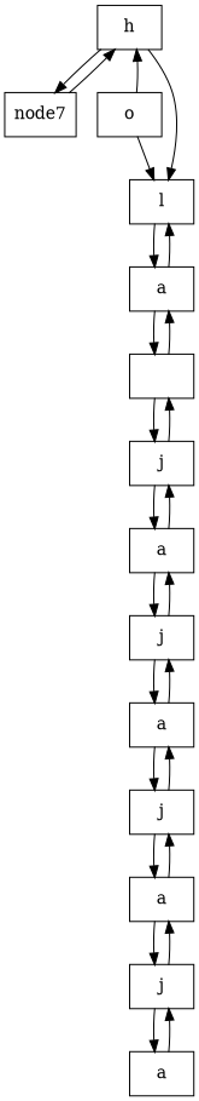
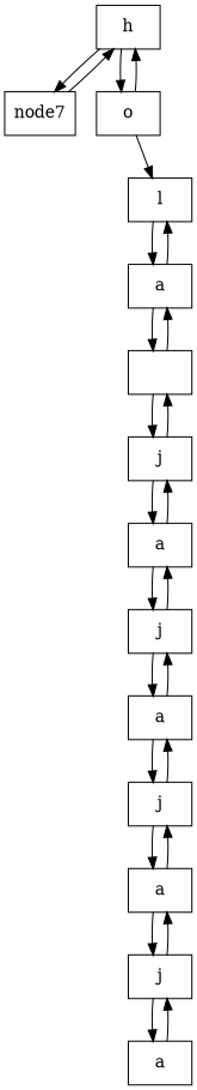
  digraph {
    rankdir=TB
    node [shape=record]
    n1 [label=h]
    n2 [label=node7]
    n3 [label=o]
    n4 [label=l]
    n5 [label=a]
    n6 [label=" "]
    n7 [label=j]
    n8 [label=a]
    n9 [label=j]
    n10 [label=a]
    n11 [label=j]
    n12 [label=a]
    n13 [label=j]
    n14 [label=a]
    n1 -> n2
-   n1 -> n4
+   n1 -> n3
    n2 -> n1
    n3 -> n1
    n3 -> n4
    n4 -> n5
    n5 -> n4
    n5 -> n6
    n6 -> n5
    n6 -> n7
    n7 -> n6
    n7 -> n8
    n8 -> n7
    n8 -> n9
    n9 -> n8
    n9 -> n10
    n10 -> n9
    n10 -> n11
    n11 -> n10
    n11 -> n12
    n12 -> n11
    n12 -> n13
    n13 -> n12
    n13 -> n14
    n14 -> n13
  }
